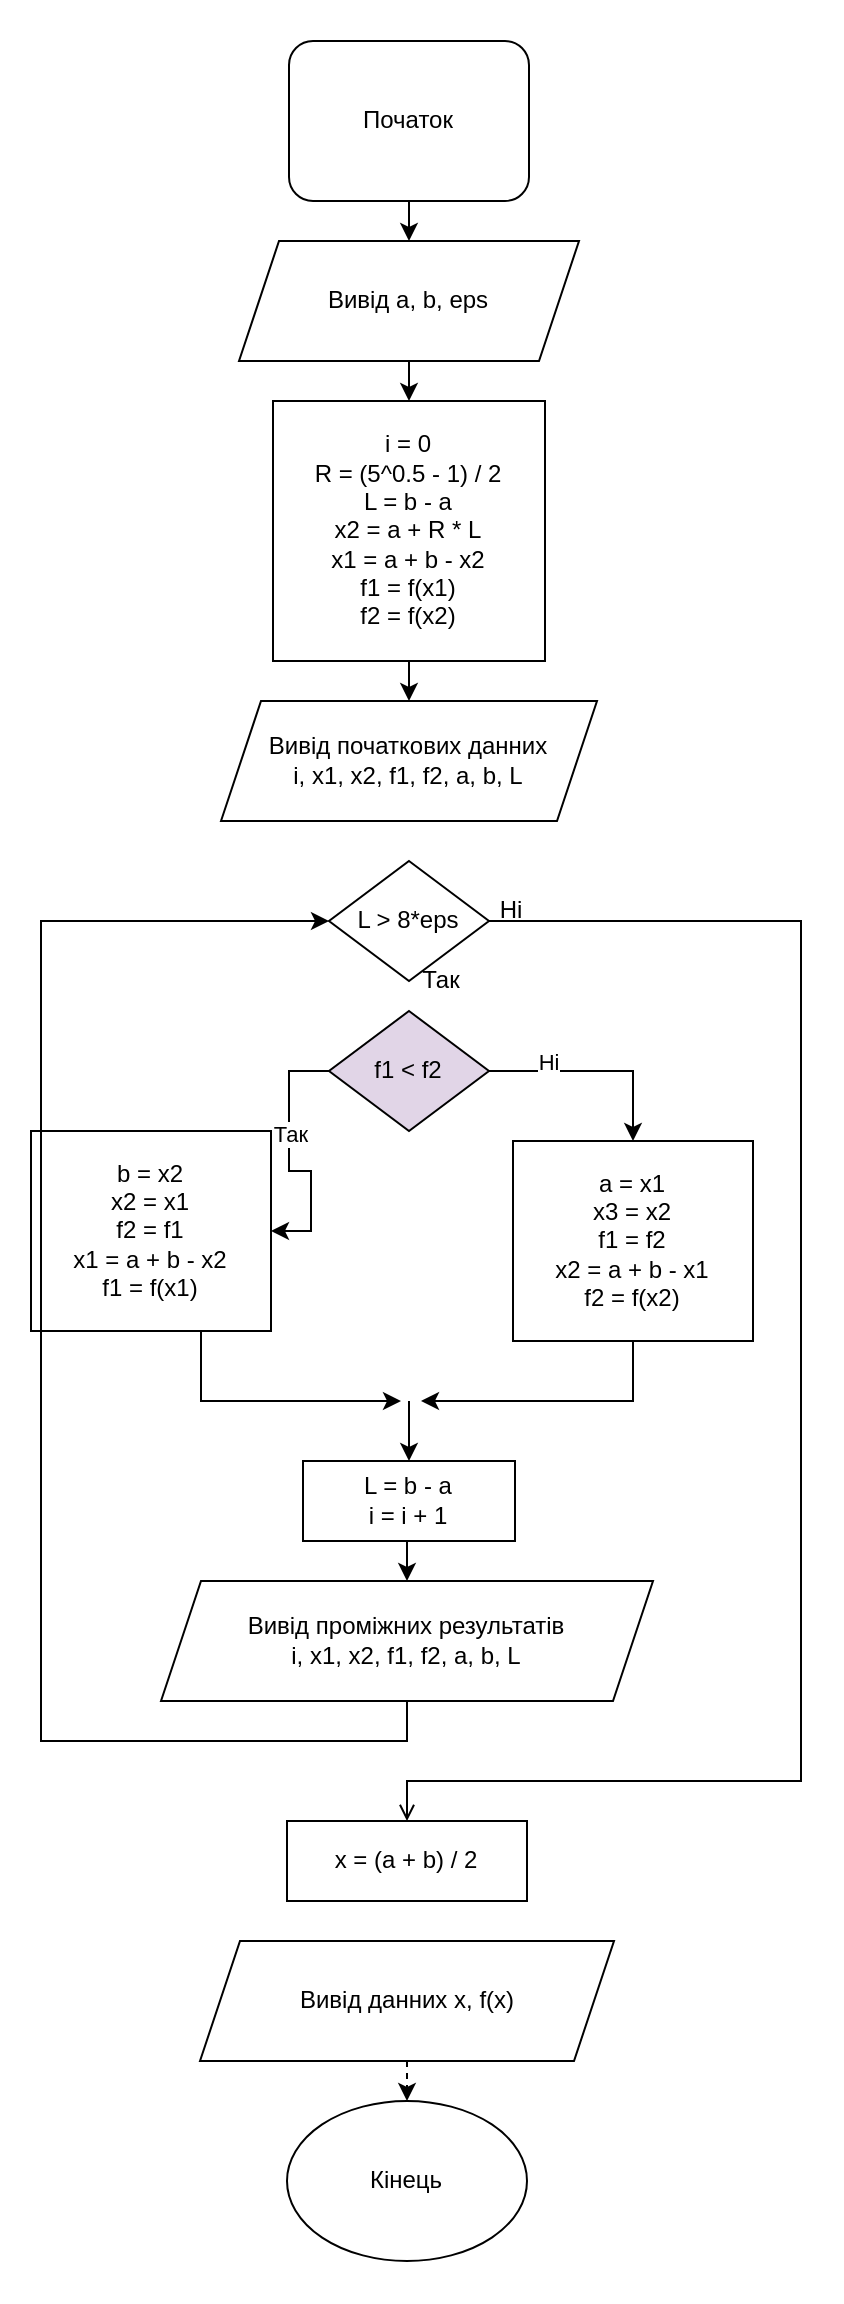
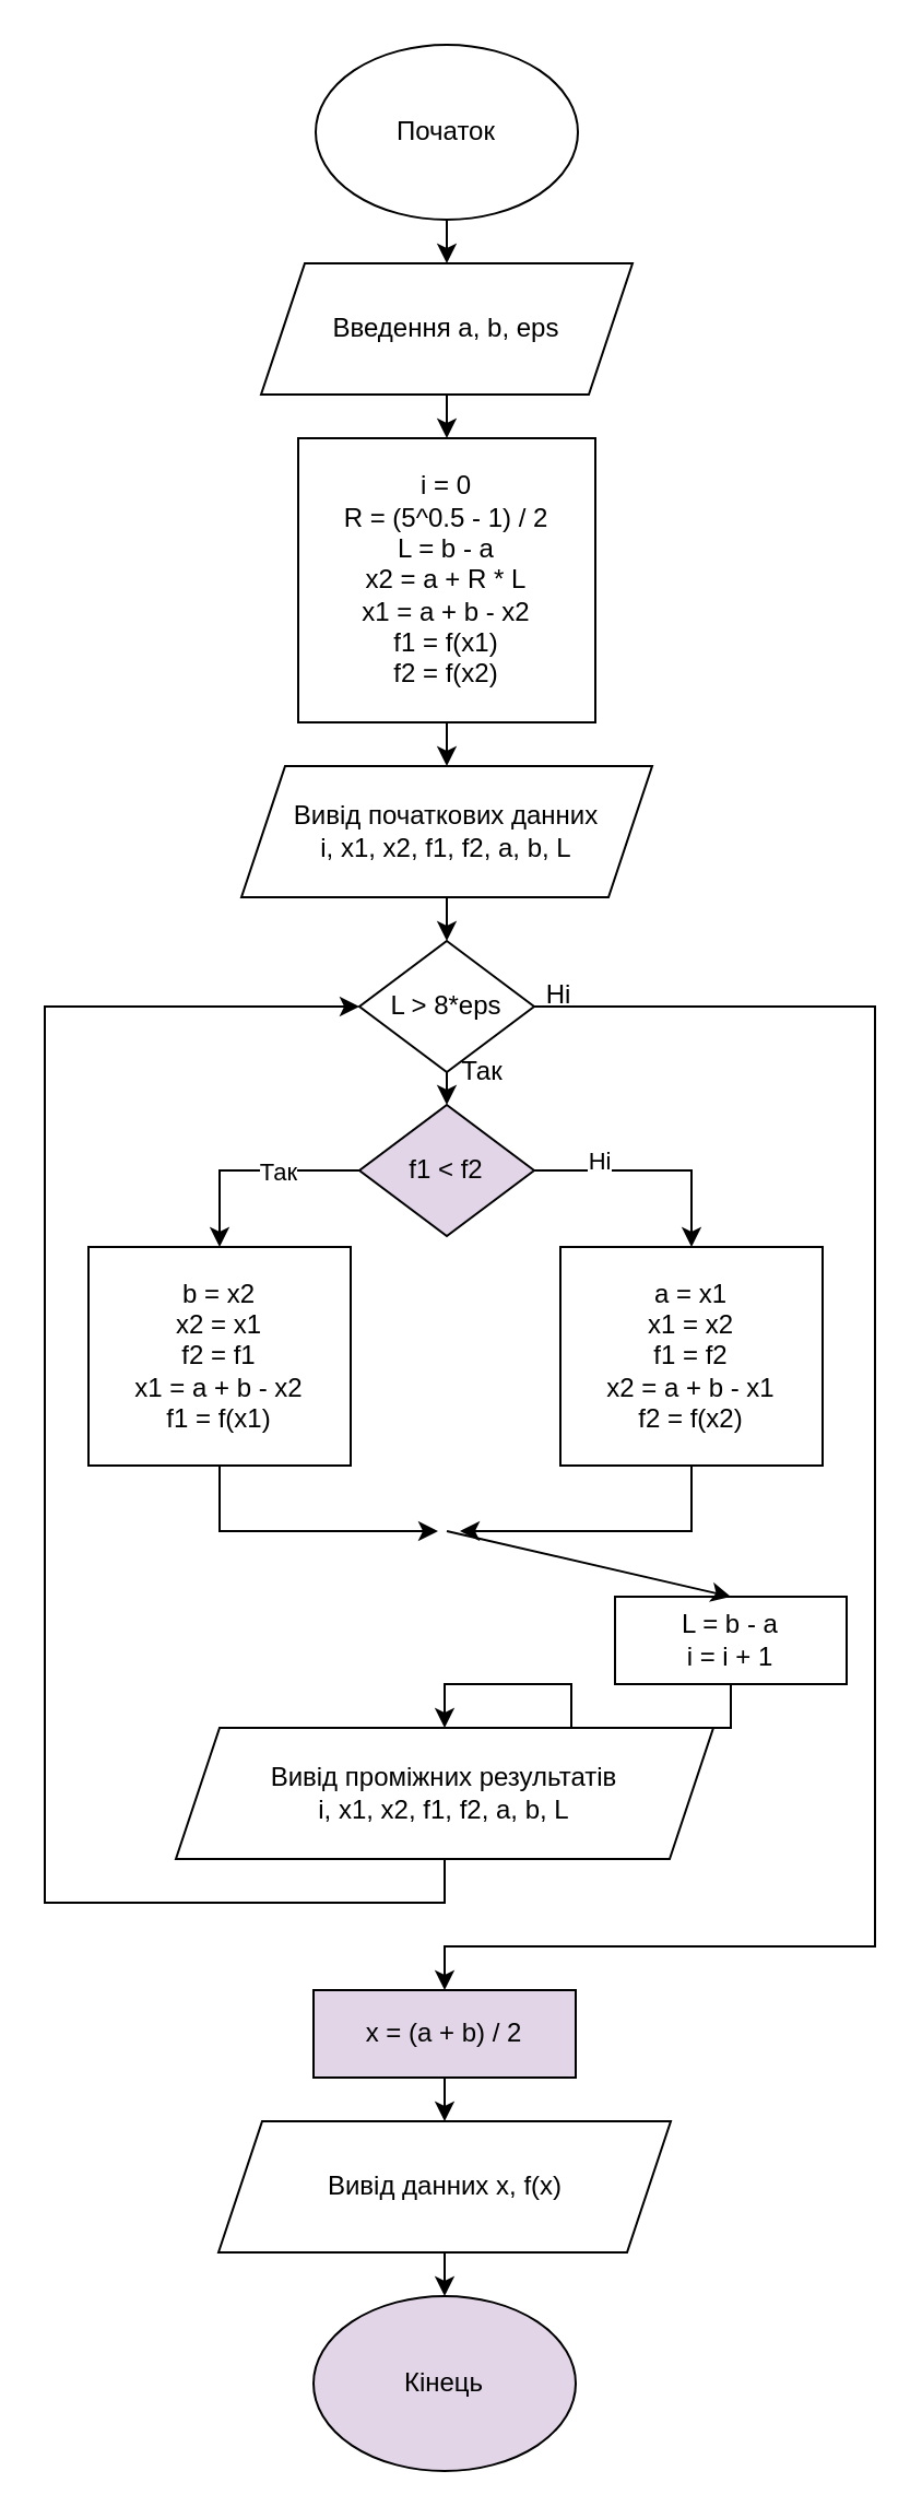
  <mxCell id="0" />
  <mxCell id="1" parent="0" />
  <mxCell id="2" style="edgeStyle=orthogonalEdgeStyle;rounded=0;orthogonalLoop=1;jettySize=auto;html=1;exitX=0.5;exitY=1;exitDx=0;exitDy=0;entryX=0.5;entryY=0;entryDx=0;entryDy=0;" parent="1" source="3" target="8" edge="1"><mxGeometry relative="1" as="geometry" /></mxCell>
- <mxCell id="3" value="Початок" style="whiteSpace=wrap;html=1;rounded=1;" parent="1" vertex="1"><mxGeometry x="144" y="20" width="120" height="80" as="geometry" /></mxCell>
- <mxCell id="4" value="Кінець" style="ellipse;whiteSpace=wrap;html=1;" parent="1" vertex="1"><mxGeometry x="143" y="1050" width="120" height="80" as="geometry" /></mxCell>
+ <mxCell id="3" value="Початок" style="ellipse;whiteSpace=wrap;html=1;" parent="1" vertex="1"><mxGeometry x="144" y="20" width="120" height="80" as="geometry" /></mxCell>
+ <mxCell id="4" value="Кінець" style="ellipse;whiteSpace=wrap;html=1;fillColor=#e1d5e7;" parent="1" vertex="1"><mxGeometry x="143" y="1050" width="120" height="80" as="geometry" /></mxCell>
  <mxCell id="5" style="edgeStyle=orthogonalEdgeStyle;rounded=0;orthogonalLoop=1;jettySize=auto;html=1;exitX=0.5;exitY=1;exitDx=0;exitDy=0;entryX=0.5;entryY=0;entryDx=0;entryDy=0;" parent="1" source="6" target="10" edge="1"><mxGeometry relative="1" as="geometry" /></mxCell>
  <mxCell id="6" value="i = 0&lt;br&gt;R = (5^0.5 - 1) / 2&lt;br&gt;L = b - a&lt;br&gt;x2 = a + R * L&lt;br&gt;x1 = a + b - x2&lt;br&gt;f1 = f(x1)&lt;br&gt;f2 = f(x2)" style="rounded=0;whiteSpace=wrap;html=1;" parent="1" vertex="1"><mxGeometry x="136" y="200" width="136" height="130" as="geometry" /></mxCell>
  <mxCell id="7" style="edgeStyle=orthogonalEdgeStyle;rounded=0;orthogonalLoop=1;jettySize=auto;html=1;exitX=0.5;exitY=1;exitDx=0;exitDy=0;entryX=0.5;entryY=0;entryDx=0;entryDy=0;" parent="1" source="8" target="6" edge="1"><mxGeometry relative="1" as="geometry" /></mxCell>
- <mxCell id="8" value="Вивід а, b, eps" style="shape=parallelogram;perimeter=parallelogramPerimeter;whiteSpace=wrap;html=1;fixedSize=1;" parent="1" vertex="1"><mxGeometry x="119" y="120" width="170" height="60" as="geometry" /></mxCell>
+ <mxCell id="8" value="Введення а, b, eps" style="shape=parallelogram;perimeter=parallelogramPerimeter;whiteSpace=wrap;html=1;fixedSize=1;" parent="1" vertex="1"><mxGeometry x="119" y="120" width="170" height="60" as="geometry" /></mxCell>
+ <mxCell id="9" style="edgeStyle=orthogonalEdgeStyle;rounded=0;orthogonalLoop=1;jettySize=auto;html=1;exitX=0.5;exitY=1;exitDx=0;exitDy=0;entryX=0.5;entryY=0;entryDx=0;entryDy=0;" parent="1" source="10" target="13" edge="1"><mxGeometry relative="1" as="geometry" /></mxCell>
  <mxCell id="10" value="Вивід початкових данних&lt;br&gt;i, x1, x2, f1, f2, a, b, L" style="shape=parallelogram;perimeter=parallelogramPerimeter;whiteSpace=wrap;html=1;fixedSize=1;" parent="1" vertex="1"><mxGeometry x="110" y="350" width="188" height="60" as="geometry" /></mxCell>
- <mxCell id="12" style="edgeStyle=orthogonalEdgeStyle;rounded=0;orthogonalLoop=1;jettySize=auto;html=1;exitX=1;exitY=0.5;exitDx=0;exitDy=0;entryX=0.5;entryY=0;entryDx=0;entryDy=0;endArrow=open;" parent="1" source="13" target="28" edge="1"><mxGeometry relative="1" as="geometry"><Array as="points"><mxPoint x="400" y="460" /><mxPoint x="400" y="890" /><mxPoint x="203" y="890" /></Array></mxGeometry></mxCell>
+ <mxCell id="11" style="edgeStyle=orthogonalEdgeStyle;rounded=0;orthogonalLoop=1;jettySize=auto;html=1;entryX=0.5;entryY=0;entryDx=0;entryDy=0;exitX=0.5;exitY=1;exitDx=0;exitDy=0;" parent="1" source="13" target="18" edge="1"><mxGeometry relative="1" as="geometry"><mxPoint x="160" y="480" as="sourcePoint" /><Array as="points"><mxPoint x="204" y="490" /><mxPoint x="204" y="490" /></Array></mxGeometry></mxCell>
+ <mxCell id="12" style="edgeStyle=orthogonalEdgeStyle;rounded=0;orthogonalLoop=1;jettySize=auto;html=1;exitX=1;exitY=0.5;exitDx=0;exitDy=0;entryX=0.5;entryY=0;entryDx=0;entryDy=0;" parent="1" source="13" target="28" edge="1"><mxGeometry relative="1" as="geometry"><Array as="points"><mxPoint x="400" y="460" /><mxPoint x="400" y="890" /><mxPoint x="203" y="890" /></Array></mxGeometry></mxCell>
  <mxCell id="13" value="L &amp;gt; 8*eps" style="rhombus;whiteSpace=wrap;html=1;" parent="1" vertex="1"><mxGeometry x="164" y="430" width="80" height="60" as="geometry" /></mxCell>
  <mxCell id="14" style="edgeStyle=orthogonalEdgeStyle;rounded=0;orthogonalLoop=1;jettySize=auto;html=1;exitX=0;exitY=0.5;exitDx=0;exitDy=0;" parent="1" source="18" target="20" edge="1"><mxGeometry relative="1" as="geometry" /></mxCell>
  <mxCell id="15" value="Так" style="edgeLabel;html=1;align=center;verticalAlign=middle;resizable=0;points=[];" parent="14" vertex="1" connectable="0"><mxGeometry x="-0.223" relative="1" as="geometry"><mxPoint as="offset" /></mxGeometry></mxCell>
  <mxCell id="16" style="edgeStyle=orthogonalEdgeStyle;rounded=0;orthogonalLoop=1;jettySize=auto;html=1;exitX=1;exitY=0.5;exitDx=0;exitDy=0;entryX=0.5;entryY=0;entryDx=0;entryDy=0;" parent="1" source="18" target="22" edge="1"><mxGeometry relative="1" as="geometry" /></mxCell>
  <mxCell id="17" value="Ні" style="edgeLabel;html=1;align=center;verticalAlign=middle;resizable=0;points=[];" parent="16" vertex="1" connectable="0"><mxGeometry x="-0.124" y="-3" relative="1" as="geometry"><mxPoint x="-18" y="-8" as="offset" /></mxGeometry></mxCell>
  <mxCell id="18" value="f1 &amp;lt; f2" style="rhombus;whiteSpace=wrap;html=1;fillColor=#e1d5e7;" parent="1" vertex="1"><mxGeometry x="164" y="505" width="80" height="60" as="geometry" /></mxCell>
  <mxCell id="19" style="edgeStyle=orthogonalEdgeStyle;rounded=0;orthogonalLoop=1;jettySize=auto;html=1;exitX=0.5;exitY=1;exitDx=0;exitDy=0;" parent="1" source="20" edge="1"><mxGeometry relative="1" as="geometry"><mxPoint x="200" y="700" as="targetPoint" /><Array as="points"><mxPoint x="100" y="700" /></Array></mxGeometry></mxCell>
- <mxCell id="20" value="b = x2&lt;br&gt;x2 = x1&lt;br&gt;f2 = f1&lt;br&gt;x1 = a + b - x2&lt;br&gt;f1 = f(x1)" style="rounded=0;whiteSpace=wrap;html=1;" parent="1" vertex="1"><mxGeometry x="15" y="565" width="120" height="100" as="geometry" /></mxCell>
+ <mxCell id="20" value="b = x2&lt;br&gt;x2 = x1&lt;br&gt;f2 = f1&lt;br&gt;x1 = a + b - x2&lt;br&gt;f1 = f(x1)" style="rounded=0;whiteSpace=wrap;html=1;" parent="1" vertex="1"><mxGeometry x="40" y="570" width="120" height="100" as="geometry" /></mxCell>
  <mxCell id="21" style="edgeStyle=orthogonalEdgeStyle;rounded=0;orthogonalLoop=1;jettySize=auto;html=1;exitX=0.5;exitY=1;exitDx=0;exitDy=0;" parent="1" source="22" edge="1"><mxGeometry relative="1" as="geometry"><mxPoint x="210" y="700" as="targetPoint" /><Array as="points"><mxPoint x="316" y="700" /></Array></mxGeometry></mxCell>
- <mxCell id="22" value="a = x1&lt;br&gt;x3 = x2&lt;br&gt;f1 = f2&lt;br&gt;x2 = a + b - x1&lt;br&gt;f2 = f(x2)" style="rounded=0;whiteSpace=wrap;html=1;" parent="1" vertex="1"><mxGeometry x="256" y="570" width="120" height="100" as="geometry" /></mxCell>
+ <mxCell id="22" value="a = x1&lt;br&gt;x1 = x2&lt;br&gt;f1 = f2&lt;br&gt;x2 = a + b - x1&lt;br&gt;f2 = f(x2)" style="rounded=0;whiteSpace=wrap;html=1;" parent="1" vertex="1"><mxGeometry x="256" y="570" width="120" height="100" as="geometry" /></mxCell>
  <mxCell id="23" style="edgeStyle=orthogonalEdgeStyle;rounded=0;orthogonalLoop=1;jettySize=auto;html=1;exitX=0.5;exitY=1;exitDx=0;exitDy=0;entryX=0.5;entryY=0;entryDx=0;entryDy=0;" parent="1" source="24" target="26" edge="1"><mxGeometry relative="1" as="geometry" /></mxCell>
- <mxCell id="24" value="L = b - a&lt;br&gt;i = i + 1" style="rounded=0;whiteSpace=wrap;html=1;" parent="1" vertex="1"><mxGeometry x="151" y="730" width="106" height="40" as="geometry" /></mxCell>
+ <mxCell id="24" value="L = b - a&lt;br&gt;i = i + 1" style="rounded=0;whiteSpace=wrap;html=1;" parent="1" vertex="1"><mxGeometry x="281" y="730" width="106" height="40" as="geometry" /></mxCell>
  <mxCell id="25" style="edgeStyle=orthogonalEdgeStyle;rounded=0;orthogonalLoop=1;jettySize=auto;html=1;exitX=0.5;exitY=1;exitDx=0;exitDy=0;entryX=0;entryY=0.5;entryDx=0;entryDy=0;" parent="1" source="26" target="13" edge="1"><mxGeometry relative="1" as="geometry"><Array as="points"><mxPoint x="203" y="870" /><mxPoint x="20" y="870" /><mxPoint x="20" y="460" /></Array></mxGeometry></mxCell>
  <mxCell id="26" value="Вивід проміжних результатів&lt;br&gt;i, x1, x2, f1, f2, a, b, L" style="shape=parallelogram;perimeter=parallelogramPerimeter;whiteSpace=wrap;html=1;fixedSize=1;" parent="1" vertex="1"><mxGeometry x="80" y="790" width="246" height="60" as="geometry" /></mxCell>
- <mxCell id="28" value="x = (a + b) / 2" style="rounded=0;whiteSpace=wrap;html=1;" parent="1" vertex="1"><mxGeometry x="143" y="910" width="120" height="40" as="geometry" /></mxCell>
- <mxCell id="29" style="edgeStyle=orthogonalEdgeStyle;rounded=0;orthogonalLoop=1;jettySize=auto;html=1;exitX=0.5;exitY=1;exitDx=0;exitDy=0;entryX=0.5;entryY=0;entryDx=0;entryDy=0;dashed=1;" parent="1" source="30" target="4" edge="1"><mxGeometry relative="1" as="geometry" /></mxCell>
+ <mxCell id="27" style="edgeStyle=orthogonalEdgeStyle;rounded=0;orthogonalLoop=1;jettySize=auto;html=1;exitX=0.5;exitY=1;exitDx=0;exitDy=0;entryX=0.5;entryY=0;entryDx=0;entryDy=0;" parent="1" source="28" target="30" edge="1"><mxGeometry relative="1" as="geometry" /></mxCell>
+ <mxCell id="28" value="x = (a + b) / 2" style="rounded=0;whiteSpace=wrap;html=1;fillColor=#e1d5e7;" parent="1" vertex="1"><mxGeometry x="143" y="910" width="120" height="40" as="geometry" /></mxCell>
+ <mxCell id="29" style="edgeStyle=orthogonalEdgeStyle;rounded=0;orthogonalLoop=1;jettySize=auto;html=1;exitX=0.5;exitY=1;exitDx=0;exitDy=0;entryX=0.5;entryY=0;entryDx=0;entryDy=0;" parent="1" source="30" target="4" edge="1"><mxGeometry relative="1" as="geometry" /></mxCell>
  <mxCell id="30" value="Вивід данних x, f(x)" style="shape=parallelogram;perimeter=parallelogramPerimeter;whiteSpace=wrap;html=1;fixedSize=1;" parent="1" vertex="1"><mxGeometry x="99.5" y="970" width="207" height="60" as="geometry" /></mxCell>
  <mxCell id="31" value="Так" style="text;html=1;align=center;verticalAlign=middle;resizable=0;points=[];autosize=1;strokeColor=none;fillColor=none;" vertex="1" parent="1"><mxGeometry x="200" y="475" width="40" height="30" as="geometry" /></mxCell>
  <mxCell id="32" value="Ні" style="text;html=1;align=center;verticalAlign=middle;resizable=0;points=[];autosize=1;strokeColor=none;fillColor=none;" vertex="1" parent="1"><mxGeometry x="240" y="440" width="30" height="30" as="geometry" /></mxCell>
  <mxCell id="33" value="" style="endArrow=classic;html=1;rounded=0;entryX=0.5;entryY=0;entryDx=0;entryDy=0;" edge="1" parent="1" target="24"><mxGeometry width="50" height="50" relative="1" as="geometry"><mxPoint x="204" y="700" as="sourcePoint" /><mxPoint x="400" y="530" as="targetPoint" /></mxGeometry></mxCell>
